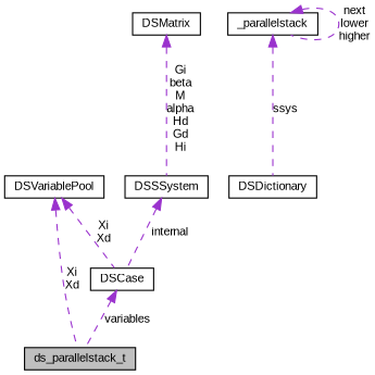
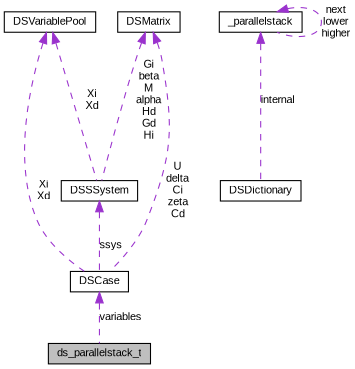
  digraph {
    fontname="Liberation Sans"
    node [color=black fillcolor=white fontname="Liberation Sans" fontsize=10 shape=record style=filled]
    edge [color=darkorchid3 dir=back fontname="Liberation Sans" fontsize=10 labelfontname=FreeSans labelfontsize=10 style=dashed]
    n1 [fillcolor=grey75 fontcolor=black height=0.2 label=ds_parallelstack_t width=0.4]
    n2 [height=0.2 label=DSCase width=0.4]
    n3 [height=0.2 label=DSVariablePool width=0.4]
    n4 [height=0.2 label=DSSSystem width=0.4]
    n5 [height=0.2 label=DSDictionary width=0.4]
    n6 [height=0.2 label=_parallelstack width=0.4]
    n7 [height=0.2 label=DSMatrix width=0.4]
    n2 -> n1 [label=variables]
    n3 -> n2 [label="Xi\nXd"]
-   n3 -> n1 [label="Xi\nXd"]
-   n4 -> n2 [label=internal]
-   n6 -> n5 [label=ssys]
+   n3 -> n4 [label="Xi\nXd"]
+   n4 -> n2 [label=ssys]
+   n6 -> n5 [label=internal]
    n6 -> n6 [label="next\nlower\nhigher"]
+   n7 -> n2 [label="U\ndelta\nCi\nzeta\nCd"]
    n7 -> n4 [label="Gi\nbeta\nM\nalpha\nHd\nGd\nHi"]
  }
